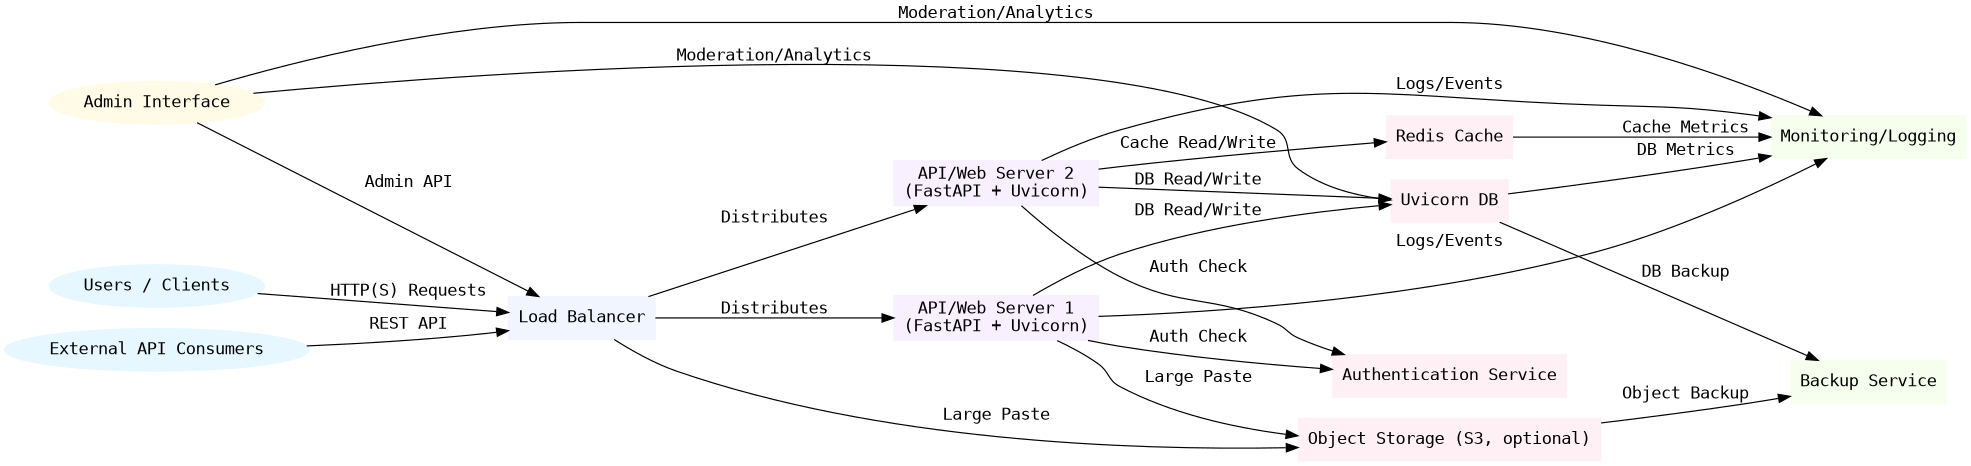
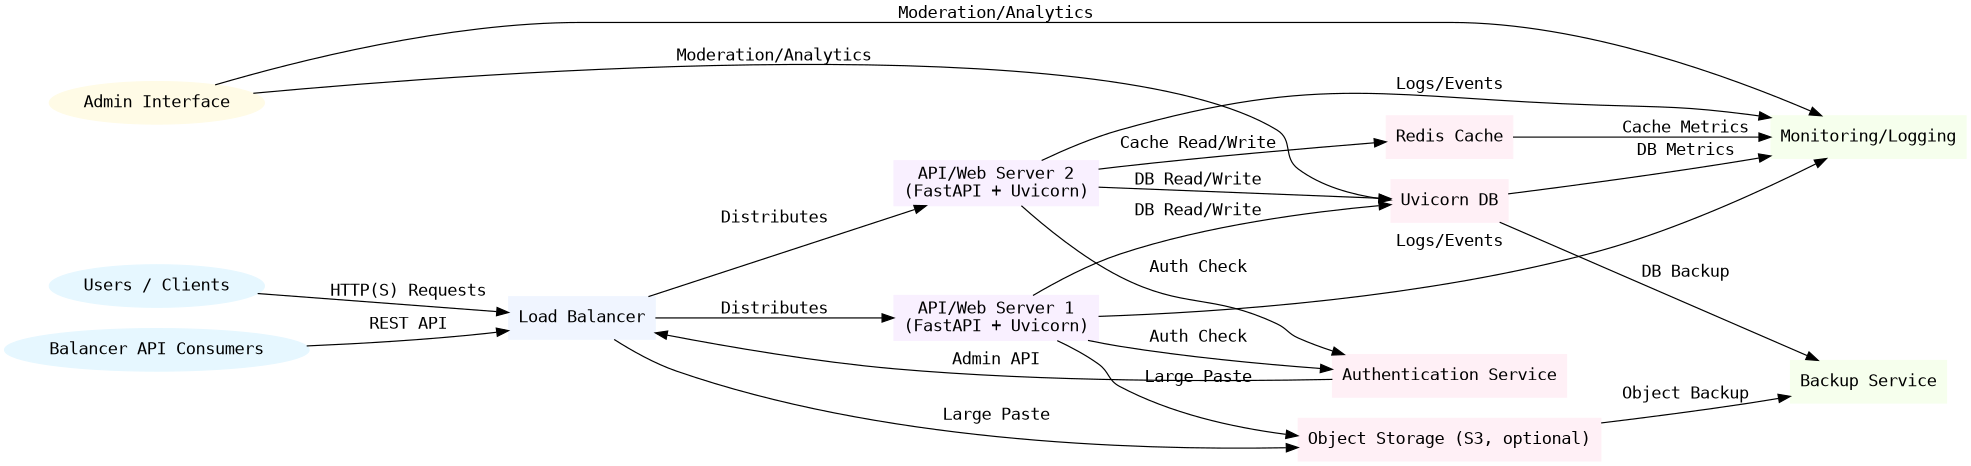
  digraph {
    fontname="DejaVu Sans Mono"
    rankdir=LR
    node [color="#fff0f6" fontname="DejaVu Sans Mono" shape=box style=filled]
    edge [fontname="DejaVu Sans Mono"]
    n1 [color="#e6f7ff" label="Users / Clients" shape=ellipse]
    n2 [color="#f0f5ff" label="Load Balancer"]
    n3 [color="#f9f0ff" label="API/Web Server 1\n(FastAPI + Uvicorn)"]
    n4 [color="#f9f0ff" label="API/Web Server 2\n(FastAPI + Uvicorn)"]
    n5 [label="Object Storage (S3, optional)"]
-   n6 [color="#e6f7ff" label="External API Consumers" shape=ellipse]
+   n6 [color="#e6f7ff" label="Balancer API Consumers" shape=ellipse]
    n7 [color="#fffbe6" label="Admin Interface" shape=ellipse]
    n8 [label="Uvicorn DB"]
    n9 [color="#f6ffed" label="Monitoring/Logging"]
    n10 [color="#f6ffed" label="Backup Service"]
    n11 [label="Authentication Service"]
    n12 [label="Redis Cache"]
    n1 -> n2 [label="HTTP(S) Requests"]
    n2 -> n3 [label=Distributes]
    n2 -> n4 [label=Distributes]
    n2 -> n5 [label="Large Paste"]
    n3 -> n5 [label="Large Paste"]
    n3 -> n8 [label="DB Read/Write"]
    n3 -> n9 [label="Logs/Events"]
    n3 -> n11 [label="Auth Check"]
    n4 -> n8 [label="DB Read/Write"]
    n4 -> n9 [label="Logs/Events"]
    n4 -> n11 [label="Auth Check"]
    n4 -> n12 [label="Cache Read/Write"]
    n5 -> n10 [label="Object Backup"]
    n6 -> n2 [label="REST API"]
-   n7 -> n2 [label="Admin API"]
+   n11 -> n2 [label="Admin API"]
    n7 -> n8 [label="Moderation/Analytics"]
    n7 -> n9 [label="Moderation/Analytics"]
    n8 -> n9 [label="DB Metrics"]
    n8 -> n10 [label="DB Backup"]
    n12 -> n9 [label="Cache Metrics"]
  }
